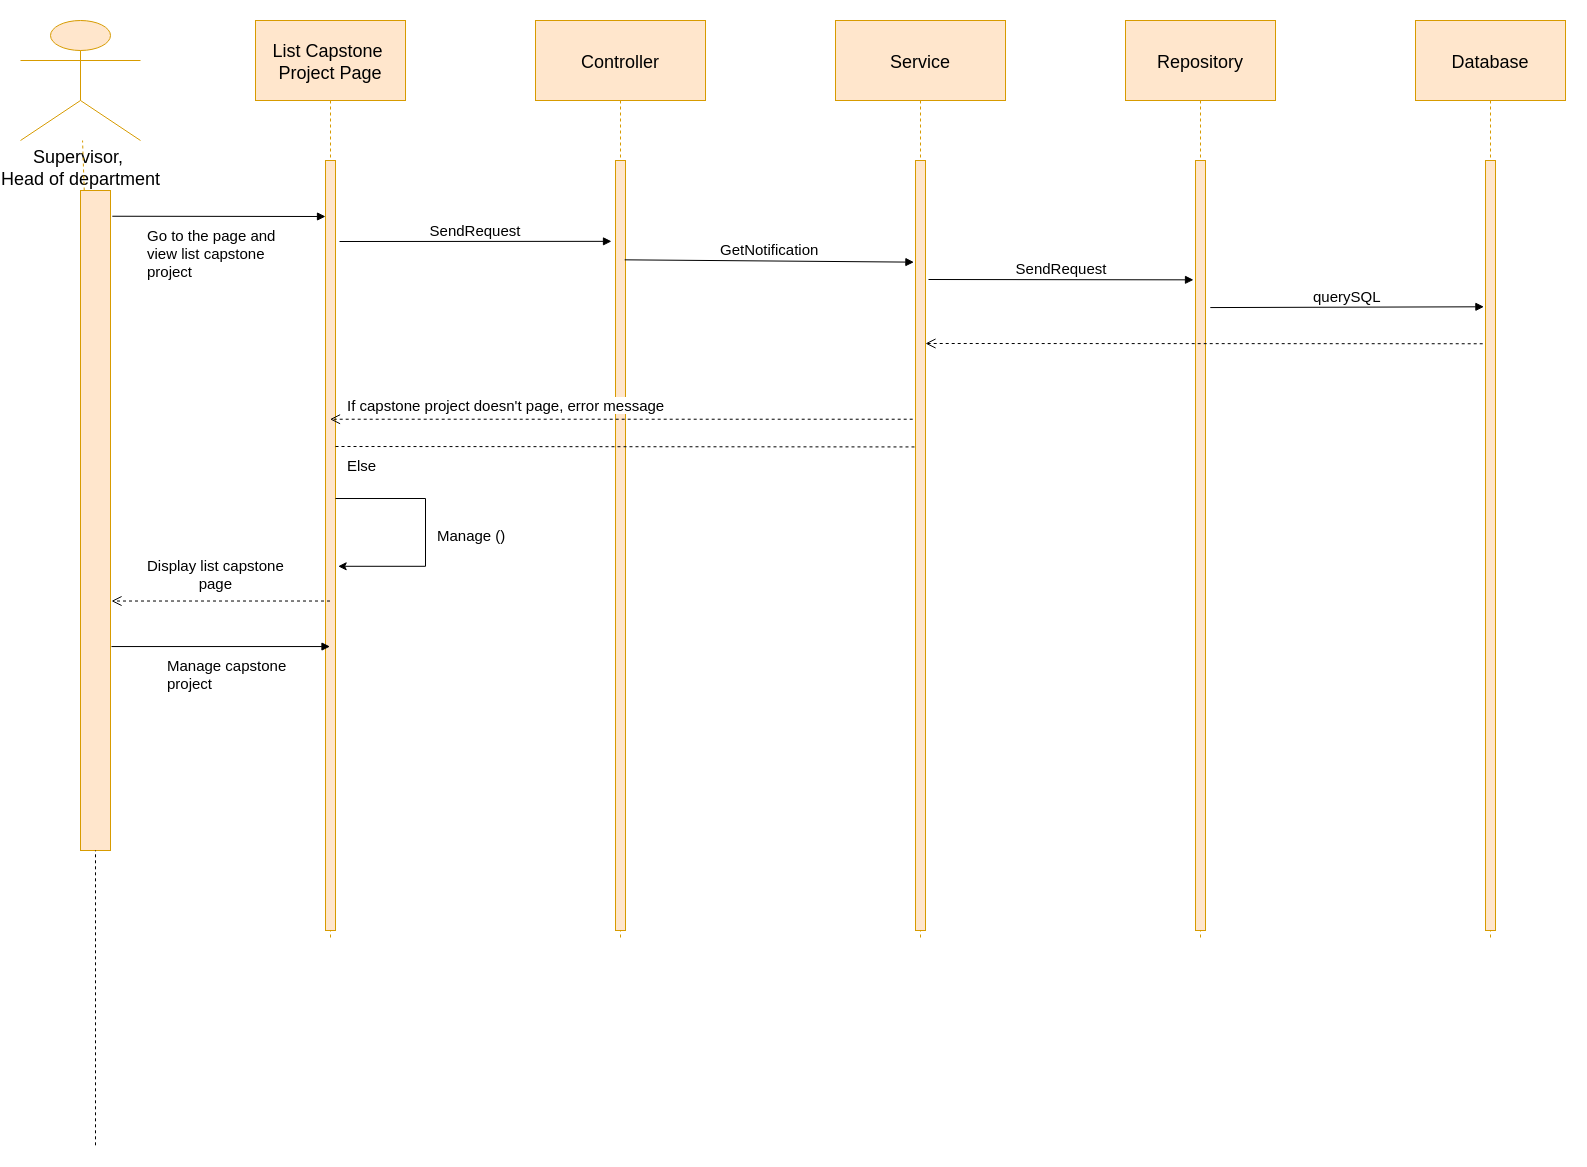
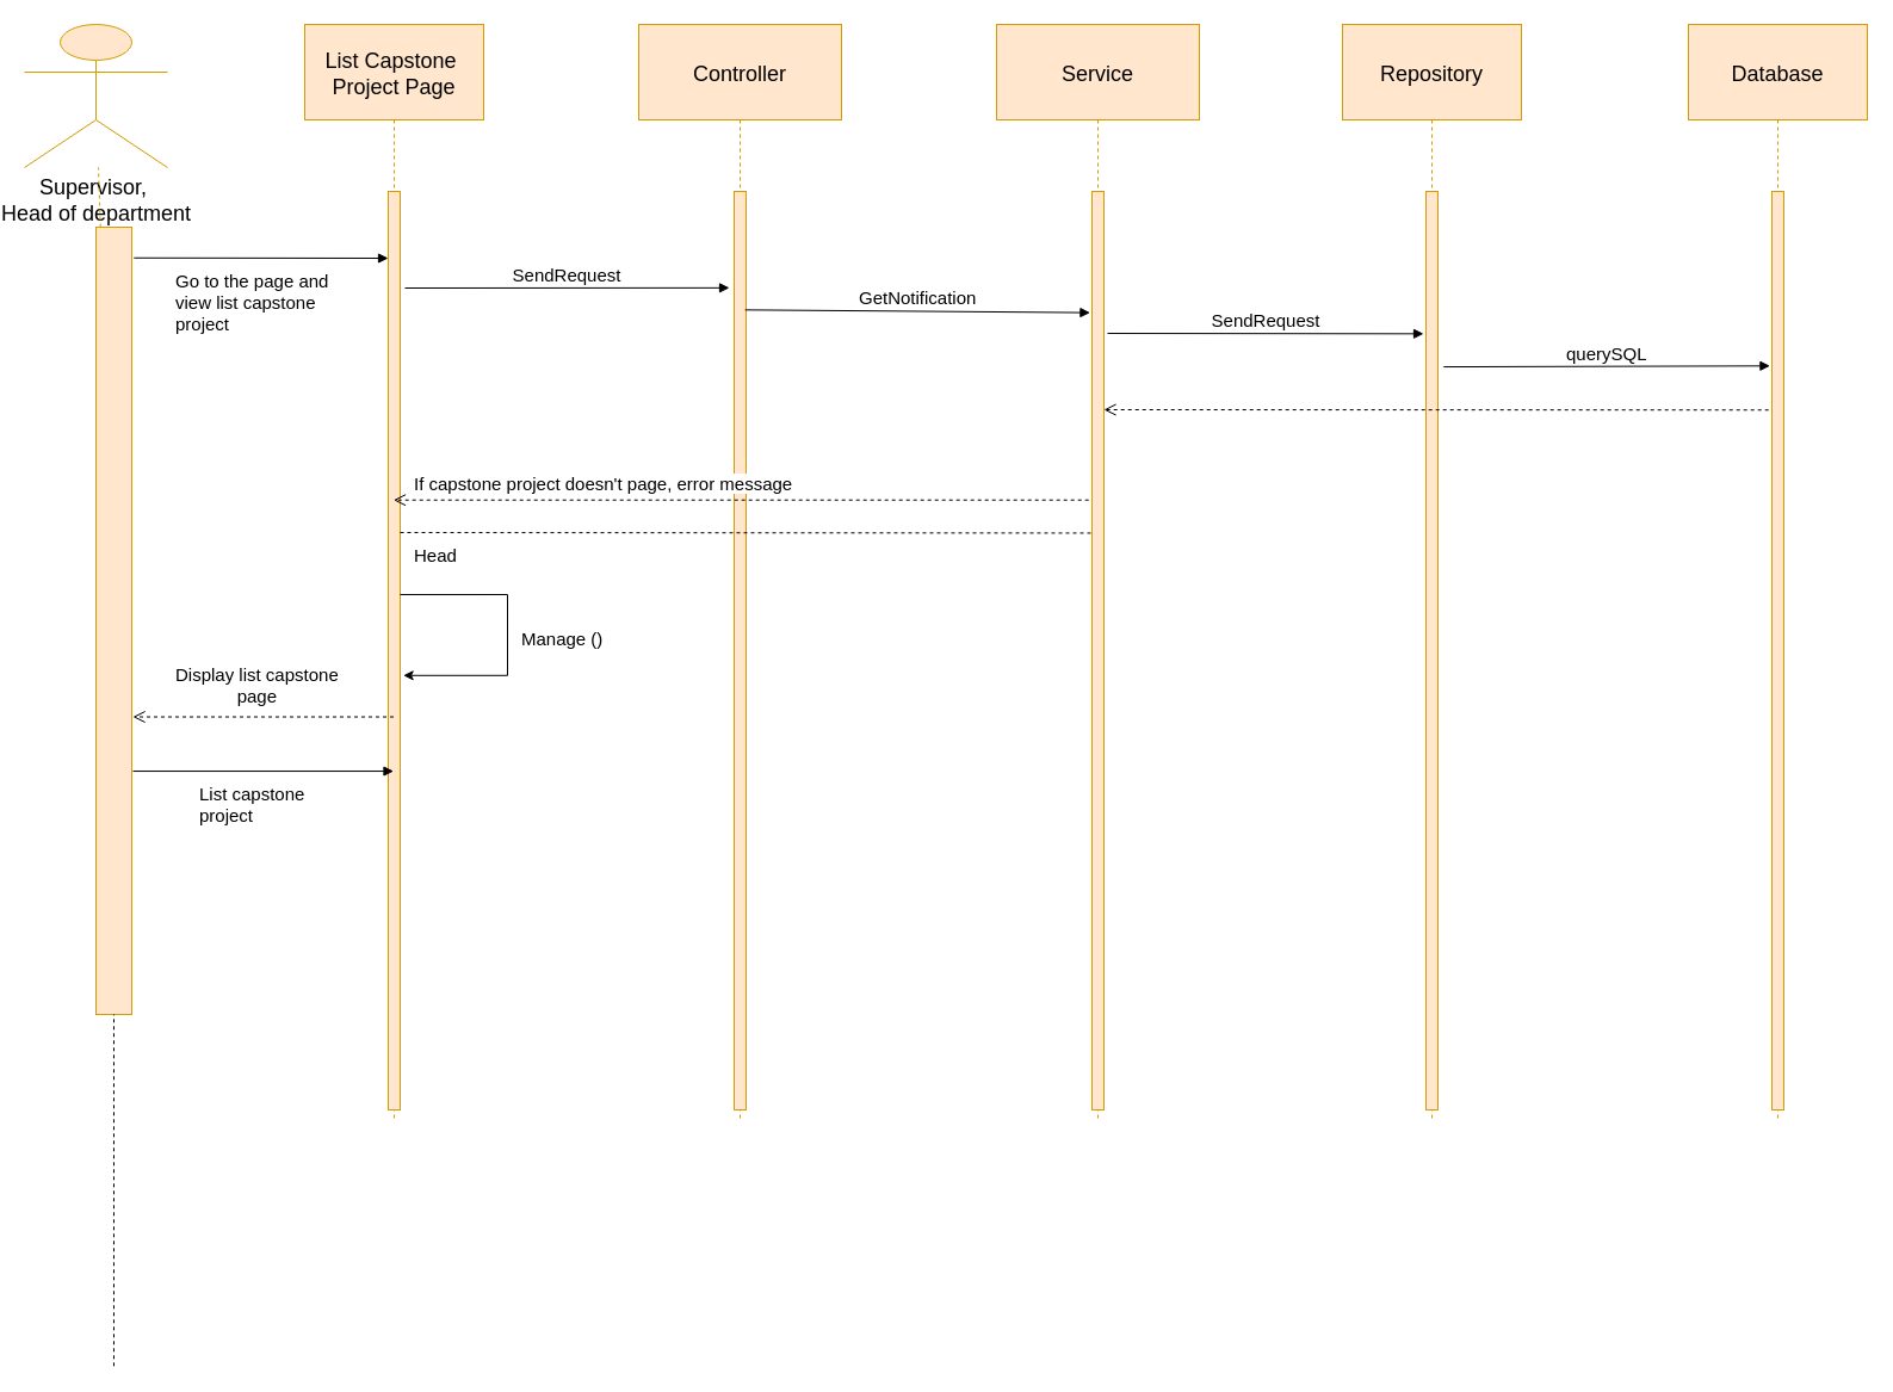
  <mxCell id="0" />
  <mxCell id="1" parent="0" />
  <mxCell id="2" value="&lt;span style=&quot;font-size: 18px&quot;&gt;Supervisor,&amp;nbsp;&lt;br&gt;Head of department&lt;br&gt;&lt;/span&gt;" style="shape=umlActor;verticalLabelPosition=bottom;verticalAlign=top;html=1;outlineConnect=0;fillColor=#ffe6cc;strokeColor=#d79b00;" parent="1" vertex="1"><mxGeometry x="20" y="20" width="120" height="120" as="geometry" /></mxCell>
  <mxCell id="3" value="" style="endArrow=none;dashed=1;html=1;fillColor=#ffe6cc;strokeColor=#d79b00;" parent="1" source="4" target="2" edge="1"><mxGeometry width="50" height="50" relative="1" as="geometry"><mxPoint x="95" y="1144.8" as="sourcePoint" /><mxPoint x="835" y="400" as="targetPoint" /></mxGeometry></mxCell>
  <mxCell id="4" value="" style="rounded=0;whiteSpace=wrap;html=1;fillColor=#ffe6cc;strokeColor=#d79b00;" parent="1" vertex="1"><mxGeometry x="80" y="190" width="30" height="660" as="geometry" /></mxCell>
  <mxCell id="5" value="" style="endArrow=none;dashed=1;html=1;" parent="1" target="4" edge="1"><mxGeometry width="50" height="50" relative="1" as="geometry"><mxPoint x="95" y="1144.8" as="sourcePoint" /><mxPoint x="95" y="140" as="targetPoint" /></mxGeometry></mxCell>
  <mxCell id="6" value="List Capstone &#10;Project Page" style="shape=umlLifeline;perimeter=lifelinePerimeter;container=1;collapsible=0;recursiveResize=0;rounded=0;shadow=0;strokeWidth=1;fillColor=#ffe6cc;strokeColor=#d79b00;size=80;fontSize=18;" parent="1" vertex="1"><mxGeometry x="255" y="20" width="150" height="920" as="geometry" /></mxCell>
  <mxCell id="7" value="" style="points=[];perimeter=orthogonalPerimeter;rounded=0;shadow=0;strokeWidth=1;fillColor=#ffe6cc;strokeColor=#d79b00;" parent="6" vertex="1"><mxGeometry x="70" y="140" width="10" height="770" as="geometry" /></mxCell>
  <mxCell id="8" value="" style="edgeStyle=orthogonalEdgeStyle;rounded=0;orthogonalLoop=1;jettySize=auto;html=1;fontSize=10;exitX=1;exitY=0.439;exitDx=0;exitDy=0;exitPerimeter=0;entryX=1.267;entryY=0.527;entryDx=0;entryDy=0;entryPerimeter=0;" edge="1" parent="6" source="7" target="7"><mxGeometry relative="1" as="geometry"><mxPoint x="924.8" y="721.72" as="sourcePoint" /><mxPoint x="925" y="776" as="targetPoint" /><Array as="points"><mxPoint x="170" y="478" /><mxPoint x="170" y="546" /></Array></mxGeometry></mxCell>
  <mxCell id="9" value="Controller" style="shape=umlLifeline;perimeter=lifelinePerimeter;container=1;collapsible=0;recursiveResize=0;rounded=0;shadow=0;strokeWidth=1;fillColor=#ffe6cc;strokeColor=#d79b00;size=80;fontSize=18;" parent="1" vertex="1"><mxGeometry x="535" y="20" width="170" height="920" as="geometry" /></mxCell>
  <mxCell id="10" value="" style="points=[];perimeter=orthogonalPerimeter;rounded=0;shadow=0;strokeWidth=1;fillColor=#ffe6cc;strokeColor=#d79b00;" parent="9" vertex="1"><mxGeometry x="80" y="140" width="10" height="770" as="geometry" /></mxCell>
  <mxCell id="11" value="Service" style="shape=umlLifeline;perimeter=lifelinePerimeter;container=1;collapsible=0;recursiveResize=0;rounded=0;shadow=0;strokeWidth=1;fillColor=#ffe6cc;strokeColor=#d79b00;size=80;fontSize=18;" parent="1" vertex="1"><mxGeometry x="835" y="20" width="170" height="920" as="geometry" /></mxCell>
  <mxCell id="12" value="" style="points=[];perimeter=orthogonalPerimeter;rounded=0;shadow=0;strokeWidth=1;fillColor=#ffe6cc;strokeColor=#d79b00;" parent="11" vertex="1"><mxGeometry x="80" y="140" width="10" height="770" as="geometry" /></mxCell>
  <mxCell id="13" value="Repository" style="shape=umlLifeline;perimeter=lifelinePerimeter;container=1;collapsible=0;recursiveResize=0;rounded=0;shadow=0;strokeWidth=1;fillColor=#ffe6cc;strokeColor=#d79b00;size=80;fontSize=18;" parent="1" vertex="1"><mxGeometry x="1125" y="20" width="150" height="920" as="geometry" /></mxCell>
  <mxCell id="14" value="" style="points=[];perimeter=orthogonalPerimeter;rounded=0;shadow=0;strokeWidth=1;fillColor=#ffe6cc;strokeColor=#d79b00;" parent="13" vertex="1"><mxGeometry x="70" y="140" width="10" height="770" as="geometry" /></mxCell>
  <mxCell id="15" value="Database" style="shape=umlLifeline;perimeter=lifelinePerimeter;container=1;collapsible=0;recursiveResize=0;rounded=0;shadow=0;strokeWidth=1;fillColor=#ffe6cc;strokeColor=#d79b00;size=80;fontSize=18;" parent="1" vertex="1"><mxGeometry x="1415" y="20" width="150" height="920" as="geometry" /></mxCell>
  <mxCell id="16" value="" style="points=[];perimeter=orthogonalPerimeter;rounded=0;shadow=0;strokeWidth=1;fillColor=#ffe6cc;strokeColor=#d79b00;" parent="15" vertex="1"><mxGeometry x="70" y="140" width="10" height="770" as="geometry" /></mxCell>
  <mxCell id="17" value="" style="verticalAlign=bottom;endArrow=block;shadow=0;strokeWidth=1;fontSize=15;exitX=1.06;exitY=0.039;exitDx=0;exitDy=0;exitPerimeter=0;" parent="1" source="4" edge="1"><mxGeometry relative="1" as="geometry"><mxPoint x="115" y="260" as="sourcePoint" /><mxPoint x="325" y="216" as="targetPoint" /></mxGeometry></mxCell>
  <mxCell id="18" value="SendRequest" style="verticalAlign=bottom;endArrow=block;shadow=0;strokeWidth=1;fontSize=15;entryX=-0.399;entryY=0.105;entryDx=0;entryDy=0;entryPerimeter=0;" parent="1" target="10" edge="1"><mxGeometry relative="1" as="geometry"><mxPoint x="339" y="241" as="sourcePoint" /><mxPoint x="335.41" y="269.29" as="targetPoint" /></mxGeometry></mxCell>
  <mxCell id="19" value="GetNotification" style="verticalAlign=bottom;endArrow=block;shadow=0;strokeWidth=1;fontSize=15;entryX=-0.159;entryY=0.132;entryDx=0;entryDy=0;entryPerimeter=0;exitX=0.921;exitY=0.129;exitDx=0;exitDy=0;exitPerimeter=0;" parent="1" source="10" target="12" edge="1"><mxGeometry relative="1" as="geometry"><mxPoint x="135" y="280" as="sourcePoint" /><mxPoint x="345.41" y="279.29" as="targetPoint" /></mxGeometry></mxCell>
  <mxCell id="20" value="SendRequest" style="verticalAlign=bottom;endArrow=block;shadow=0;strokeWidth=1;fontSize=15;entryX=-0.199;entryY=0.155;entryDx=0;entryDy=0;entryPerimeter=0;" parent="1" target="14" edge="1"><mxGeometry relative="1" as="geometry"><mxPoint x="928" y="279" as="sourcePoint" /><mxPoint x="923.41" y="271.64" as="targetPoint" /></mxGeometry></mxCell>
  <mxCell id="21" value="querySQL" style="verticalAlign=bottom;endArrow=block;shadow=0;strokeWidth=1;fontSize=15;entryX=-0.159;entryY=0.19;entryDx=0;entryDy=0;entryPerimeter=0;exitX=1.481;exitY=0.191;exitDx=0;exitDy=0;exitPerimeter=0;" parent="1" source="14" target="16" edge="1"><mxGeometry relative="1" as="geometry"><mxPoint x="938" y="289" as="sourcePoint" /><mxPoint x="1203.01" y="289.35" as="targetPoint" /></mxGeometry></mxCell>
  <mxCell id="22" value="" style="verticalAlign=bottom;endArrow=open;dashed=1;endSize=8;shadow=0;strokeWidth=1;exitX=-0.279;exitY=0.238;exitDx=0;exitDy=0;exitPerimeter=0;" parent="1" source="16" edge="1"><mxGeometry relative="1" as="geometry"><mxPoint x="925" y="343" as="targetPoint" /><mxPoint x="871.41" y="514.97" as="sourcePoint" /></mxGeometry></mxCell>
  <mxCell id="23" value="" style="verticalAlign=bottom;endArrow=open;dashed=1;endSize=8;shadow=0;strokeWidth=1;exitX=-0.279;exitY=0.336;exitDx=0;exitDy=0;exitPerimeter=0;" parent="1" source="12" target="6" edge="1"><mxGeometry relative="1" as="geometry"><mxPoint x="336" y="423" as="targetPoint" /><mxPoint x="1492.21" y="353.26" as="sourcePoint" /></mxGeometry></mxCell>
  <mxCell id="24" value="" style="endArrow=none;dashed=1;html=1;fontSize=10;entryX=0;entryY=0.372;entryDx=0;entryDy=0;entryPerimeter=0;" parent="1" target="12" edge="1"><mxGeometry width="50" height="50" relative="1" as="geometry"><mxPoint x="335" y="446" as="sourcePoint" /><mxPoint x="1548.21" y="446.7" as="targetPoint" /><Array as="points" /></mxGeometry></mxCell>
  <mxCell id="25" value="&lt;span style=&quot;color: rgb(0 , 0 , 0) ; font-family: &amp;#34;helvetica&amp;#34; ; font-size: 15px ; font-style: normal ; font-weight: 400 ; letter-spacing: normal ; text-align: center ; text-indent: 0px ; text-transform: none ; word-spacing: 0px ; background-color: rgb(255 , 255 , 255) ; display: inline ; float: none&quot;&gt;If capstone project doesn't page, error message&lt;/span&gt;" style="text;whiteSpace=wrap;html=1;" parent="1" vertex="1"><mxGeometry x="345" y="390" width="370" height="30" as="geometry" /></mxCell>
- <mxCell id="26" value="&lt;span style=&quot;color: rgb(0 , 0 , 0) ; font-family: &amp;#34;helvetica&amp;#34; ; font-size: 15px ; font-style: normal ; font-weight: 400 ; letter-spacing: normal ; text-align: center ; text-indent: 0px ; text-transform: none ; word-spacing: 0px ; background-color: rgb(255 , 255 , 255) ; display: inline ; float: none&quot;&gt;Else&lt;/span&gt;" style="text;whiteSpace=wrap;html=1;" parent="1" vertex="1"><mxGeometry x="345" y="450" width="200" height="30" as="geometry" /></mxCell>
+ <mxCell id="26" value="&lt;span style=&quot;color: rgb(0 , 0 , 0) ; font-family: &amp;#34;helvetica&amp;#34; ; font-size: 15px ; font-style: normal ; font-weight: 400 ; letter-spacing: normal ; text-align: center ; text-indent: 0px ; text-transform: none ; word-spacing: 0px ; background-color: rgb(255 , 255 , 255) ; display: inline ; float: none&quot;&gt;Head&lt;/span&gt;" style="text;whiteSpace=wrap;html=1;" parent="1" vertex="1"><mxGeometry x="345" y="450" width="200" height="30" as="geometry" /></mxCell>
  <mxCell id="27" value="&lt;span style=&quot;color: rgb(0 , 0 , 0) ; font-family: &amp;#34;helvetica&amp;#34; ; font-size: 15px ; font-style: normal ; font-weight: 400 ; letter-spacing: normal ; text-align: center ; text-indent: 0px ; text-transform: none ; word-spacing: 0px ; background-color: rgb(255 , 255 , 255) ; display: inline ; float: none&quot;&gt;Manage ()&lt;/span&gt;" style="text;whiteSpace=wrap;html=1;" vertex="1" parent="1"><mxGeometry x="435" y="520" width="100" height="30" as="geometry" /></mxCell>
  <mxCell id="28" value="&lt;div style=&quot;text-align: center&quot;&gt;&lt;font face=&quot;helvetica&quot;&gt;&lt;span style=&quot;font-size: 15px ; background-color: rgb(255 , 255 , 255)&quot;&gt;Display list capstone&lt;/span&gt;&lt;/font&gt;&lt;/div&gt;&lt;div style=&quot;text-align: center&quot;&gt;&lt;font face=&quot;helvetica&quot;&gt;&lt;span style=&quot;font-size: 15px ; background-color: rgb(255 , 255 , 255)&quot;&gt;page&lt;/span&gt;&lt;/font&gt;&lt;/div&gt;" style="text;whiteSpace=wrap;html=1;" vertex="1" parent="1"><mxGeometry x="145" y="550" width="180" height="40" as="geometry" /></mxCell>
  <mxCell id="29" value="" style="verticalAlign=bottom;endArrow=open;dashed=1;endSize=8;shadow=0;strokeWidth=1;entryX=1.033;entryY=0.622;entryDx=0;entryDy=0;entryPerimeter=0;" edge="1" parent="1" source="6" target="4"><mxGeometry relative="1" as="geometry"><mxPoint x="935" y="353" as="targetPoint" /><mxPoint x="1492.21" y="353.26" as="sourcePoint" /></mxGeometry></mxCell>
  <mxCell id="30" value="&lt;span style=&quot;color: rgb(0 , 0 , 0) ; font-family: &amp;#34;helvetica&amp;#34; ; font-size: 15px ; font-style: normal ; font-weight: 400 ; letter-spacing: normal ; text-align: center ; text-indent: 0px ; text-transform: none ; word-spacing: 0px ; background-color: rgb(255 , 255 , 255) ; display: inline ; float: none&quot;&gt;Go to the page and&lt;/span&gt;&lt;br style=&quot;padding: 0px ; margin: 0px ; color: rgb(0 , 0 , 0) ; font-family: &amp;#34;helvetica&amp;#34; ; font-size: 15px ; font-style: normal ; font-weight: 400 ; letter-spacing: normal ; text-align: center ; text-indent: 0px ; text-transform: none ; word-spacing: 0px&quot;&gt;&lt;span style=&quot;color: rgb(0 , 0 , 0) ; font-family: &amp;#34;helvetica&amp;#34; ; font-size: 15px ; font-style: normal ; font-weight: 400 ; letter-spacing: normal ; text-align: center ; text-indent: 0px ; text-transform: none ; word-spacing: 0px ; background-color: rgb(255 , 255 , 255) ; display: inline ; float: none&quot;&gt;view list capstone project&lt;/span&gt;" style="text;whiteSpace=wrap;html=1;" vertex="1" parent="1"><mxGeometry x="145" y="220" width="150" height="40" as="geometry" /></mxCell>
  <mxCell id="31" value="" style="verticalAlign=bottom;endArrow=block;shadow=0;strokeWidth=1;fontSize=15;exitX=1.033;exitY=0.691;exitDx=0;exitDy=0;exitPerimeter=0;" edge="1" parent="1" source="4" target="6"><mxGeometry relative="1" as="geometry"><mxPoint x="121.8" y="225.74" as="sourcePoint" /><mxPoint x="335" y="226" as="targetPoint" /></mxGeometry></mxCell>
- <mxCell id="32" value="&lt;span style=&quot;color: rgb(0 , 0 , 0) ; font-family: &amp;#34;helvetica&amp;#34; ; font-size: 15px ; font-style: normal ; font-weight: 400 ; letter-spacing: normal ; text-align: center ; text-indent: 0px ; text-transform: none ; word-spacing: 0px ; background-color: rgb(255 , 255 , 255) ; display: inline ; float: none&quot;&gt;Manage capstone project&lt;/span&gt;" style="text;whiteSpace=wrap;html=1;" vertex="1" parent="1"><mxGeometry x="165" y="650" width="130" height="30" as="geometry" /></mxCell>
+ <mxCell id="32" value="&lt;span style=&quot;color: rgb(0 , 0 , 0) ; font-family: &amp;#34;helvetica&amp;#34; ; font-size: 15px ; font-style: normal ; font-weight: 400 ; letter-spacing: normal ; text-align: center ; text-indent: 0px ; text-transform: none ; word-spacing: 0px ; background-color: rgb(255 , 255 , 255) ; display: inline ; float: none&quot;&gt;List capstone project&lt;/span&gt;" style="text;whiteSpace=wrap;html=1;" vertex="1" parent="1"><mxGeometry x="165" y="650" width="130" height="30" as="geometry" /></mxCell>
